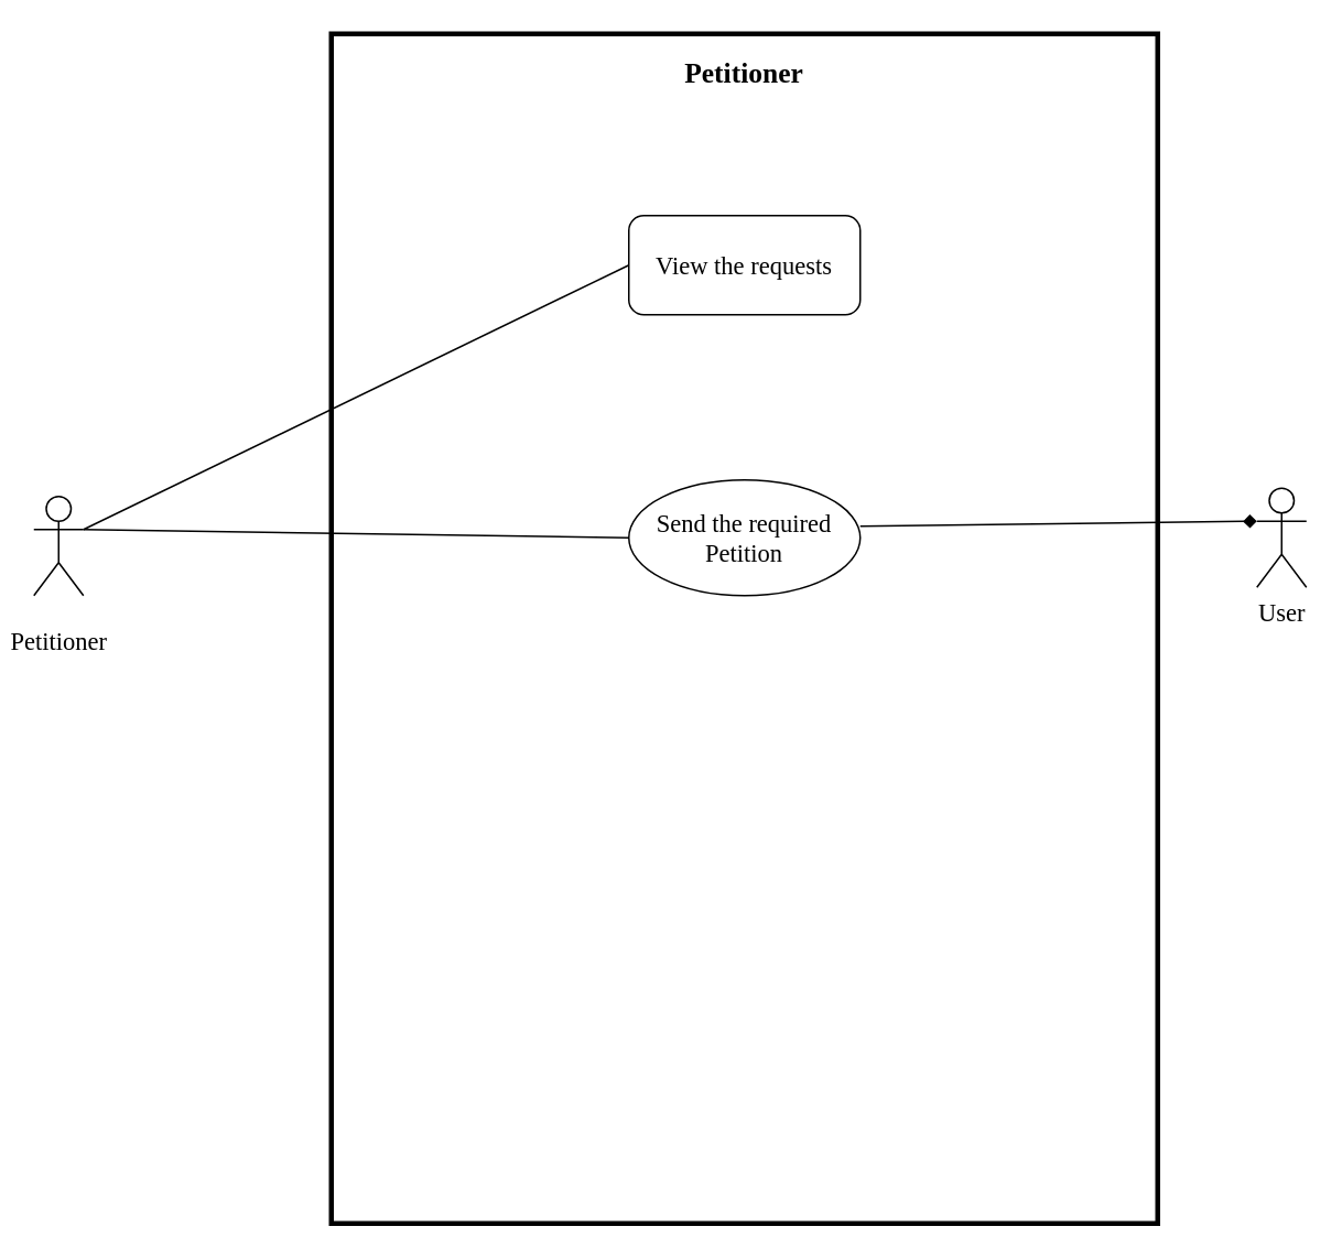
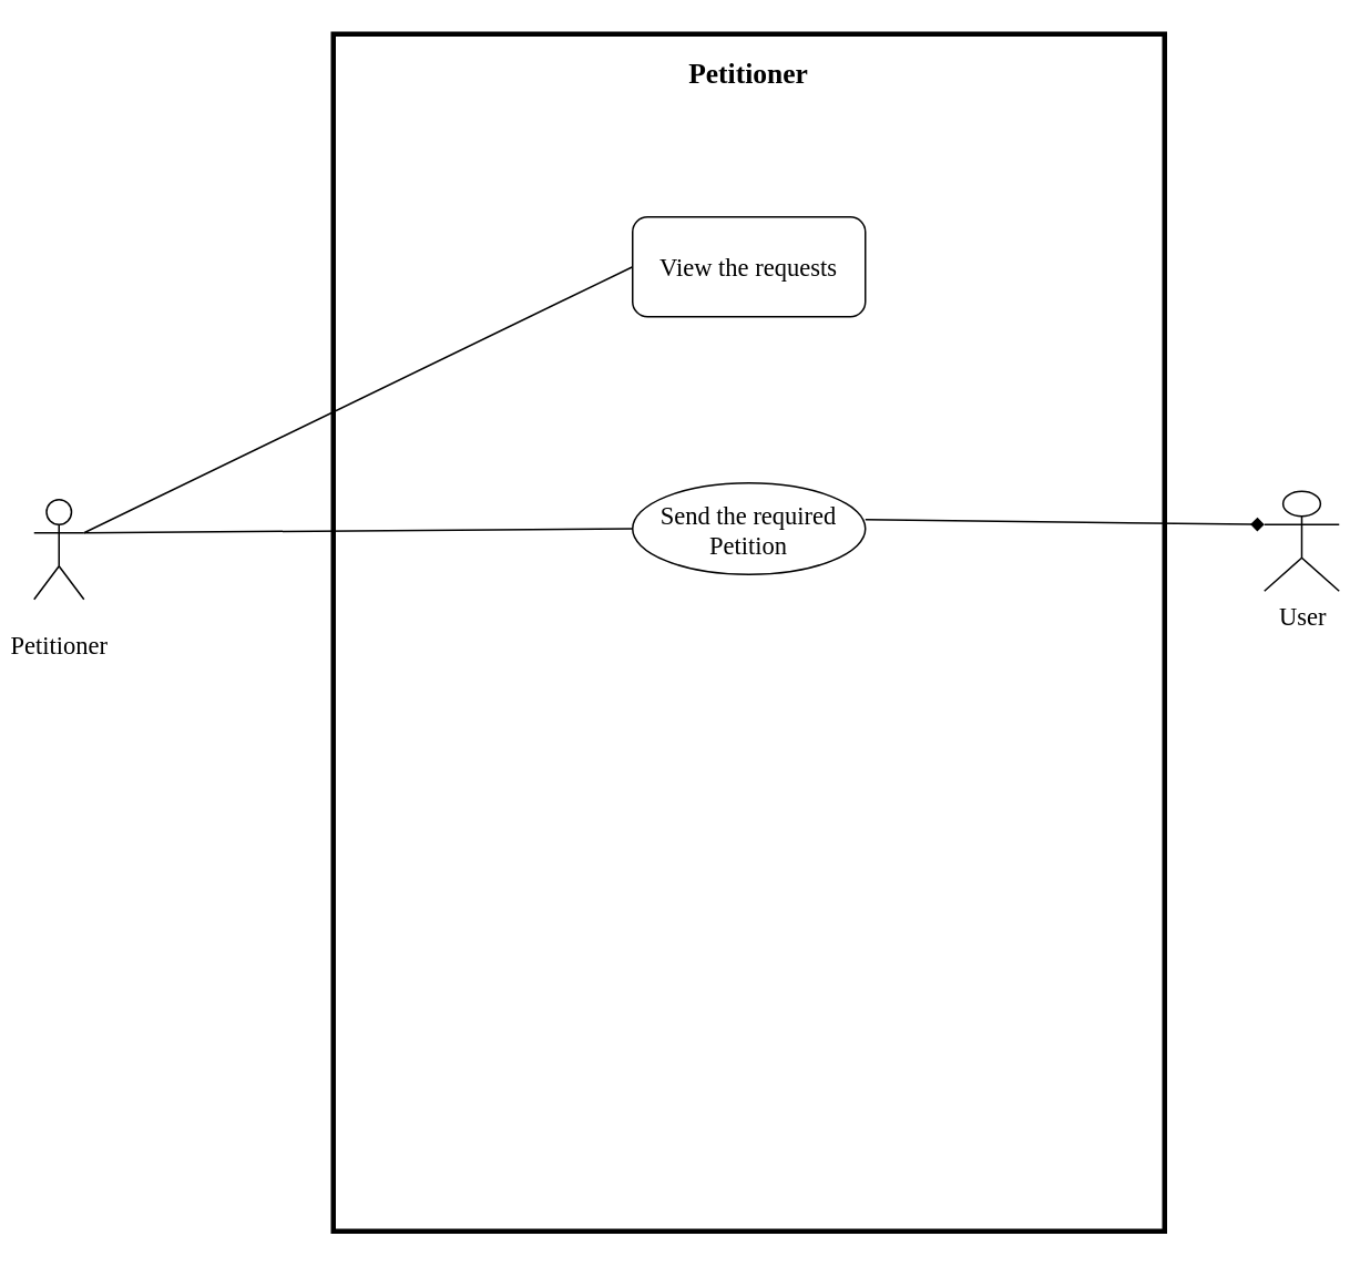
  <mxCell id="0" />
  <mxCell id="1" parent="0" />
  <mxCell id="2" value="" style="rounded=0;whiteSpace=wrap;html=1;fillColor=none;strokeWidth=3;" vertex="1" parent="1"><mxGeometry x="200" y="20" width="500" height="720" as="geometry" /></mxCell>
  <mxCell id="3" value="&lt;pre aria-label=&quot;Translated text: Petitioner&quot; dir=&quot;ltr&quot; data-ved=&quot;2ahUKEwib_dqemvWJAxWP2gIHHToVGhYQ3ewLegQIBRAT&quot; style=&quot;text-align: left;&quot; id=&quot;tw-target-text&quot; data-placeholder=&quot;Translation&quot; class=&quot;tw-data-text tw-text-large tw-ta&quot;&gt;&lt;font style=&quot;font-size: 17px;&quot; face=&quot;Times New Roman&quot;&gt;&lt;span lang=&quot;en&quot; class=&quot;Y2IQFc&quot;&gt;&lt;b&gt;Petitioner&lt;/b&gt;&lt;/span&gt;&lt;/font&gt;&lt;/pre&gt;" style="text;html=1;align=center;verticalAlign=middle;whiteSpace=wrap;rounded=0;" vertex="1" parent="1"><mxGeometry x="420" y="30" width="60" height="30" as="geometry" /></mxCell>
  <mxCell id="4" value="&lt;pre aria-label=&quot;Translated text: Petitioner&quot; dir=&quot;ltr&quot; data-ved=&quot;2ahUKEwib_dqemvWJAxWP2gIHHToVGhYQ3ewLegQIBRAT&quot; style=&quot;text-align: left;&quot; id=&quot;tw-target-text&quot; data-placeholder=&quot;Translation&quot; class=&quot;tw-data-text tw-text-large tw-ta&quot;&gt;&lt;font style=&quot;font-size: 15px;&quot; face=&quot;Times New Roman&quot;&gt;&lt;span lang=&quot;en&quot; class=&quot;Y2IQFc&quot;&gt;Petitioner&lt;/span&gt;&lt;/font&gt;&lt;/pre&gt;" style="shape=umlActor;html=1;verticalLabelPosition=bottom;verticalAlign=top;align=center;" vertex="1" parent="1"><mxGeometry x="20" y="300" width="30" height="60" as="geometry" /></mxCell>
  <mxCell id="5" value="&lt;font style=&quot;font-size: 15px;&quot; face=&quot;Times New Roman&quot;&gt;View the requests&lt;br&gt;&lt;/font&gt;" style="whiteSpace=wrap;html=1;rounded=1;" vertex="1" parent="1"><mxGeometry x="380" y="130" width="140" height="60" as="geometry" /></mxCell>
- <mxCell id="6" value="&lt;font style=&quot;font-size: 15px;&quot; face=&quot;Times New Roman&quot;&gt;Send the required &lt;/font&gt;&lt;font style=&quot;font-size: 15px;&quot; face=&quot;Times New Roman&quot;&gt;&lt;span lang=&quot;en&quot; class=&quot;Y2IQFc&quot;&gt;Petition&lt;/span&gt;&lt;/font&gt;" style="ellipse;whiteSpace=wrap;html=1;" vertex="1" parent="1"><mxGeometry x="380" y="290" width="140" height="70" as="geometry" /></mxCell>
+ <mxCell id="6" value="&lt;font style=&quot;font-size: 15px;&quot; face=&quot;Times New Roman&quot;&gt;Send the required &lt;/font&gt;&lt;font style=&quot;font-size: 15px;&quot; face=&quot;Times New Roman&quot;&gt;&lt;span lang=&quot;en&quot; class=&quot;Y2IQFc&quot;&gt;Petition&lt;/span&gt;&lt;/font&gt;" style="ellipse;whiteSpace=wrap;html=1;" vertex="1" parent="1"><mxGeometry x="380" y="290" width="140" height="55" as="geometry" /></mxCell>
  <mxCell id="7" value="" style="edgeStyle=none;html=1;endArrow=none;verticalAlign=bottom;rounded=0;exitX=1;exitY=0.333;exitDx=0;exitDy=0;exitPerimeter=0;entryX=0;entryY=0.5;entryDx=0;entryDy=0;" edge="1" parent="1" source="4" target="5"><mxGeometry width="160" relative="1" as="geometry"><mxPoint x="420" y="380" as="sourcePoint" /><mxPoint x="580" y="380" as="targetPoint" /></mxGeometry></mxCell>
  <mxCell id="8" value="" style="edgeStyle=none;html=1;endArrow=none;verticalAlign=bottom;rounded=0;exitX=1;exitY=0.333;exitDx=0;exitDy=0;exitPerimeter=0;entryX=0;entryY=0.5;entryDx=0;entryDy=0;" edge="1" parent="1" source="4" target="6"><mxGeometry width="160" relative="1" as="geometry"><mxPoint x="420" y="380" as="sourcePoint" /><mxPoint x="580" y="380" as="targetPoint" /></mxGeometry></mxCell>
- <mxCell id="9" value="&lt;font style=&quot;font-size: 15px;&quot; face=&quot;Times New Roman&quot;&gt;User&lt;/font&gt;" style="shape=umlActor;html=1;verticalLabelPosition=bottom;verticalAlign=top;align=center;" vertex="1" parent="1"><mxGeometry x="760" y="295" width="30" height="60" as="geometry" /></mxCell>
+ <mxCell id="9" value="&lt;font style=&quot;font-size: 15px;&quot; face=&quot;Times New Roman&quot;&gt;User&lt;/font&gt;" style="shape=umlActor;html=1;verticalLabelPosition=bottom;verticalAlign=top;align=center;" vertex="1" parent="1"><mxGeometry x="760" y="295" width="45" height="60" as="geometry" /></mxCell>
  <mxCell id="10" value="" style="edgeStyle=none;html=1;endArrow=diamond;verticalAlign=bottom;rounded=0;entryX=0;entryY=0.333;entryDx=0;entryDy=0;entryPerimeter=0;exitX=1;exitY=0.4;exitDx=0;exitDy=0;exitPerimeter=0;" edge="1" parent="1" source="6" target="9"><mxGeometry width="160" relative="1" as="geometry"><mxPoint x="420" y="380" as="sourcePoint" /><mxPoint x="580" y="380" as="targetPoint" /></mxGeometry></mxCell>
